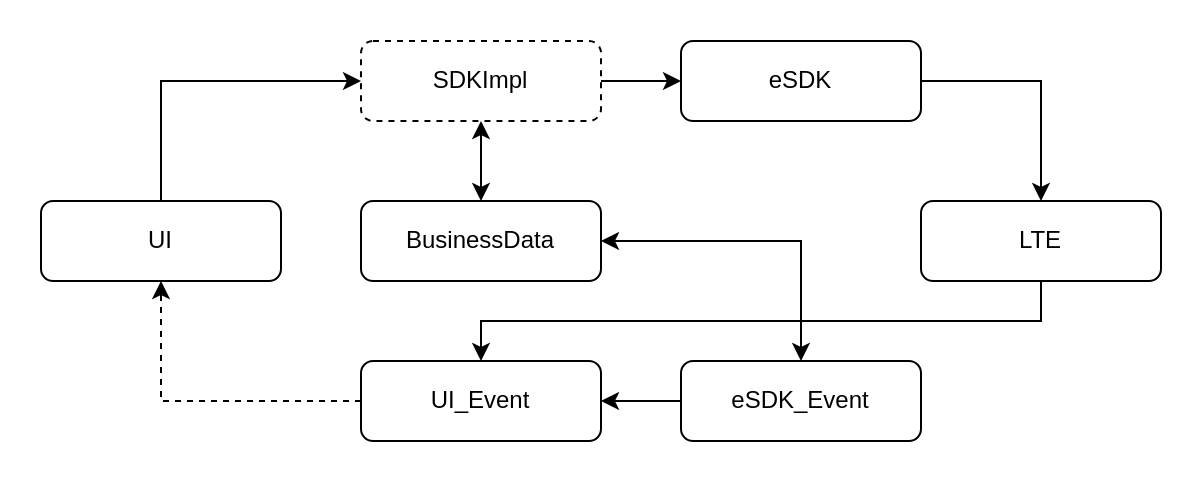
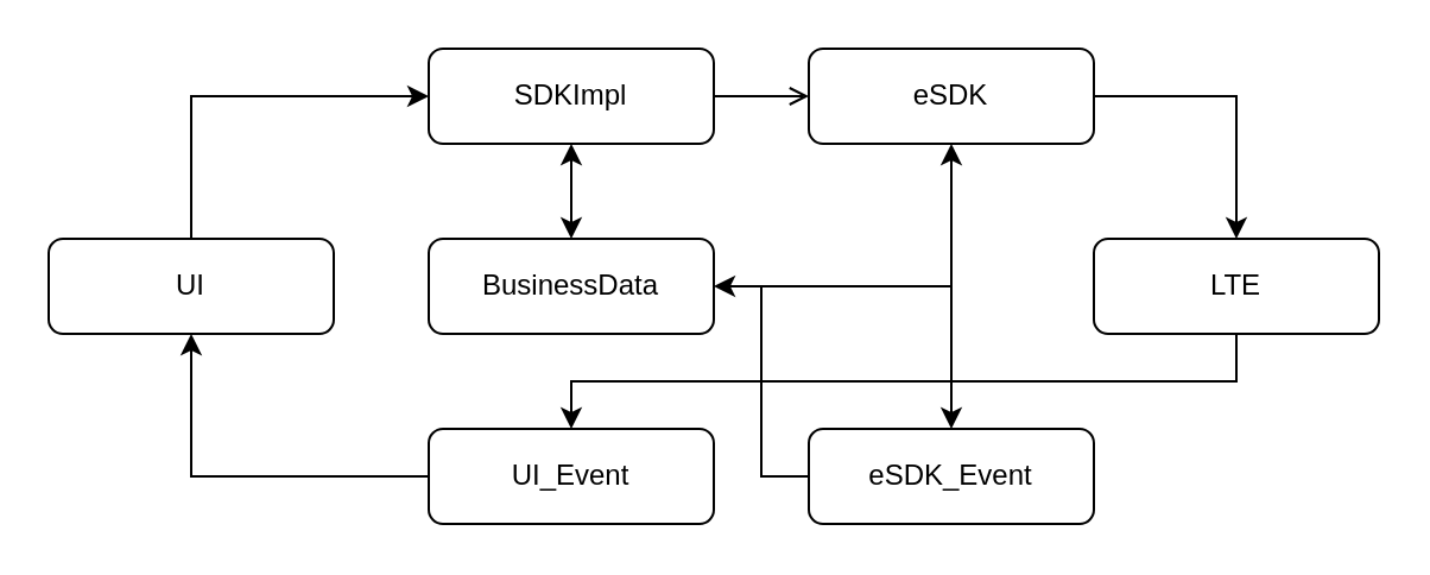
  <mxCell id="0" />
  <mxCell id="1" parent="0" />
  <mxCell id="2" style="edgeStyle=orthogonalEdgeStyle;rounded=0;orthogonalLoop=1;jettySize=auto;html=1;exitX=0.5;exitY=0;exitDx=0;exitDy=0;entryX=0;entryY=0.5;entryDx=0;entryDy=0;" parent="1" source="3" target="11" edge="1"><mxGeometry relative="1" as="geometry" /></mxCell>
  <mxCell id="3" value="UI" style="rounded=1;whiteSpace=wrap;html=1;fontSize=12;glass=0;strokeWidth=1;shadow=0;" parent="1" vertex="1"><mxGeometry x="20" y="100" width="120" height="40" as="geometry" /></mxCell>
  <mxCell id="4" value="BusinessData" style="rounded=1;whiteSpace=wrap;html=1;fontSize=12;glass=0;strokeWidth=1;shadow=0;" parent="1" vertex="1"><mxGeometry x="180" y="100" width="120" height="40" as="geometry" /></mxCell>
  <mxCell id="5" style="edgeStyle=orthogonalEdgeStyle;rounded=0;orthogonalLoop=1;jettySize=auto;html=1;exitX=0.5;exitY=1;exitDx=0;exitDy=0;" parent="1" source="6" target="16" edge="1"><mxGeometry relative="1" as="geometry" /></mxCell>
  <mxCell id="6" value="LTE" style="rounded=1;whiteSpace=wrap;html=1;fontSize=12;glass=0;strokeWidth=1;shadow=0;" parent="1" vertex="1"><mxGeometry x="460" y="100" width="120" height="40" as="geometry" /></mxCell>
  <mxCell id="7" style="edgeStyle=orthogonalEdgeStyle;rounded=0;orthogonalLoop=1;jettySize=auto;html=1;exitX=1;exitY=0.5;exitDx=0;exitDy=0;entryX=0.5;entryY=0;entryDx=0;entryDy=0;" parent="1" source="8" target="6" edge="1"><mxGeometry relative="1" as="geometry" /></mxCell>
  <mxCell id="8" value="eSDK" style="rounded=1;whiteSpace=wrap;html=1;fontSize=12;glass=0;strokeWidth=1;shadow=0;" parent="1" vertex="1"><mxGeometry x="340" y="20" width="120" height="40" as="geometry" /></mxCell>
- <mxCell id="9" style="edgeStyle=orthogonalEdgeStyle;rounded=0;orthogonalLoop=1;jettySize=auto;html=1;exitX=1;exitY=0.5;exitDx=0;exitDy=0;entryX=0;entryY=0.5;entryDx=0;entryDy=0;" parent="1" source="11" target="8" edge="1"><mxGeometry relative="1" as="geometry" /></mxCell>
+ <mxCell id="9" style="edgeStyle=orthogonalEdgeStyle;rounded=0;orthogonalLoop=1;jettySize=auto;html=1;exitX=1;exitY=0.5;exitDx=0;exitDy=0;entryX=0;entryY=0.5;entryDx=0;entryDy=0;endArrow=open;" parent="1" source="11" target="8" edge="1"><mxGeometry relative="1" as="geometry" /></mxCell>
  <mxCell id="10" style="edgeStyle=orthogonalEdgeStyle;rounded=0;orthogonalLoop=1;jettySize=auto;html=1;exitX=0.5;exitY=1;exitDx=0;exitDy=0;entryX=0.5;entryY=0;entryDx=0;entryDy=0;startArrow=classic;startFill=1;" parent="1" source="11" target="4" edge="1"><mxGeometry relative="1" as="geometry" /></mxCell>
- <mxCell id="11" value="SDKImpl" style="rounded=1;whiteSpace=wrap;html=1;fontSize=12;glass=0;strokeWidth=1;shadow=0;dashed=1;" parent="1" vertex="1"><mxGeometry x="180" y="20" width="120" height="40" as="geometry" /></mxCell>
- <mxCell id="12" style="edgeStyle=orthogonalEdgeStyle;rounded=0;orthogonalLoop=1;jettySize=auto;html=1;exitX=0;exitY=0.5;exitDx=0;exitDy=0;entryX=1;entryY=0.5;entryDx=0;entryDy=0;" parent="1" source="14" target="16" edge="1"><mxGeometry relative="1" as="geometry" /></mxCell>
+ <mxCell id="11" value="SDKImpl" style="rounded=1;whiteSpace=wrap;html=1;fontSize=12;glass=0;strokeWidth=1;shadow=0;" parent="1" vertex="1"><mxGeometry x="180" y="20" width="120" height="40" as="geometry" /></mxCell>
+ <mxCell id="12" style="edgeStyle=orthogonalEdgeStyle;rounded=0;orthogonalLoop=1;jettySize=auto;html=1;exitX=0;exitY=0.5;exitDx=0;exitDy=0;" parent="1" source="14" target="8" edge="1"><mxGeometry relative="1" as="geometry" /></mxCell>
  <mxCell id="13" style="edgeStyle=orthogonalEdgeStyle;rounded=0;orthogonalLoop=1;jettySize=auto;html=1;exitX=0.5;exitY=0;exitDx=0;exitDy=0;entryX=1;entryY=0.5;entryDx=0;entryDy=0;startArrow=classic;startFill=1;" parent="1" source="14" target="4" edge="1"><mxGeometry relative="1" as="geometry" /></mxCell>
  <mxCell id="14" value="eSDK_Event" style="rounded=1;whiteSpace=wrap;html=1;fontSize=12;glass=0;strokeWidth=1;shadow=0;" parent="1" vertex="1"><mxGeometry x="340" y="180" width="120" height="40" as="geometry" /></mxCell>
- <mxCell id="15" style="edgeStyle=orthogonalEdgeStyle;rounded=0;orthogonalLoop=1;jettySize=auto;html=1;exitX=0;exitY=0.5;exitDx=0;exitDy=0;entryX=0.5;entryY=1;entryDx=0;entryDy=0;dashed=1;" parent="1" source="16" target="3" edge="1"><mxGeometry relative="1" as="geometry" /></mxCell>
+ <mxCell id="15" style="edgeStyle=orthogonalEdgeStyle;rounded=0;orthogonalLoop=1;jettySize=auto;html=1;exitX=0;exitY=0.5;exitDx=0;exitDy=0;entryX=0.5;entryY=1;entryDx=0;entryDy=0;" parent="1" source="16" target="3" edge="1"><mxGeometry relative="1" as="geometry" /></mxCell>
  <mxCell id="16" value="UI_Event" style="rounded=1;whiteSpace=wrap;html=1;fontSize=12;glass=0;strokeWidth=1;shadow=0;" parent="1" vertex="1"><mxGeometry x="180" y="180" width="120" height="40" as="geometry" /></mxCell>
